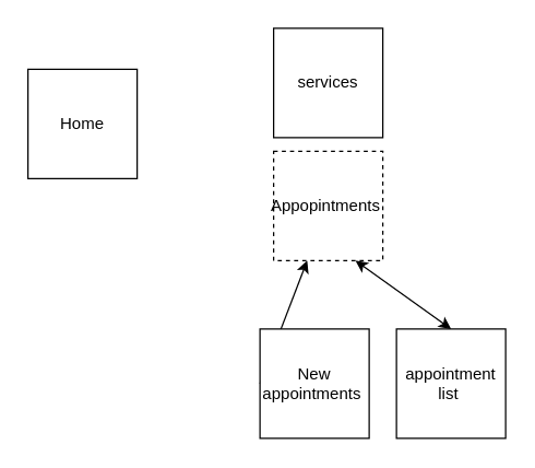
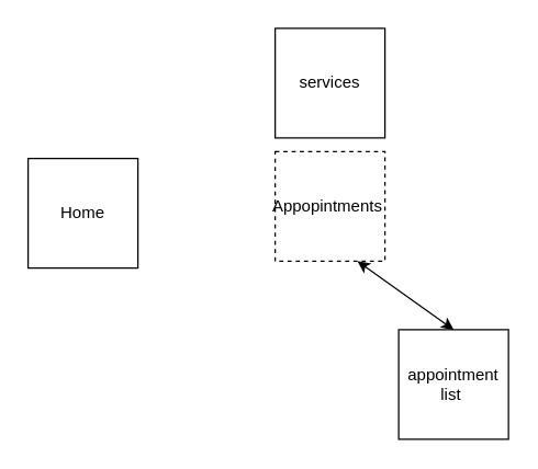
  <mxCell id="0" />
  <mxCell id="1" parent="0" />
  <mxCell id="2" value="appointment list&amp;nbsp;" style="whiteSpace=wrap;html=1;aspect=fixed;" vertex="1" parent="1"><mxGeometry x="290" y="240" width="80" height="80" as="geometry" /></mxCell>
- <mxCell id="3" style="edgeStyle=none;html=1;exitX=0;exitY=0.5;exitDx=0;exitDy=0;" edge="1" parent="1" source="4" target="5"><mxGeometry relative="1" as="geometry"><mxPoint x="370" y="190" as="targetPoint" /></mxGeometry></mxCell>
- <mxCell id="4" value="New appointments&amp;nbsp;" style="whiteSpace=wrap;html=1;aspect=fixed;" vertex="1" parent="1"><mxGeometry x="190" y="240" width="80" height="80" as="geometry" /></mxCell>
  <mxCell id="5" value="Appopintments&amp;nbsp;" style="whiteSpace=wrap;html=1;aspect=fixed;dashed=1;" vertex="1" parent="1"><mxGeometry x="200" y="110" width="80" height="80" as="geometry" /></mxCell>
- <mxCell id="6" value="Home" style="whiteSpace=wrap;html=1;aspect=fixed;" vertex="1" parent="1"><mxGeometry x="20" y="50" width="80" height="80" as="geometry" /></mxCell>
+ <mxCell id="6" value="Home" style="whiteSpace=wrap;html=1;aspect=fixed;" vertex="1" parent="1"><mxGeometry x="20" y="115" width="80" height="80" as="geometry" /></mxCell>
  <mxCell id="7" value="services" style="whiteSpace=wrap;html=1;aspect=fixed;" vertex="1" parent="1"><mxGeometry x="200" y="20" width="80" height="80" as="geometry" /></mxCell>
  <mxCell id="8" value="" style="endArrow=classic;startArrow=classic;html=1;entryX=0.75;entryY=1;entryDx=0;entryDy=0;exitX=0.5;exitY=0;exitDx=0;exitDy=0;" edge="1" parent="1" source="2" target="5"><mxGeometry width="50" height="50" relative="1" as="geometry"><mxPoint x="210" y="320" as="sourcePoint" /><mxPoint x="260" y="270" as="targetPoint" /></mxGeometry></mxCell>
